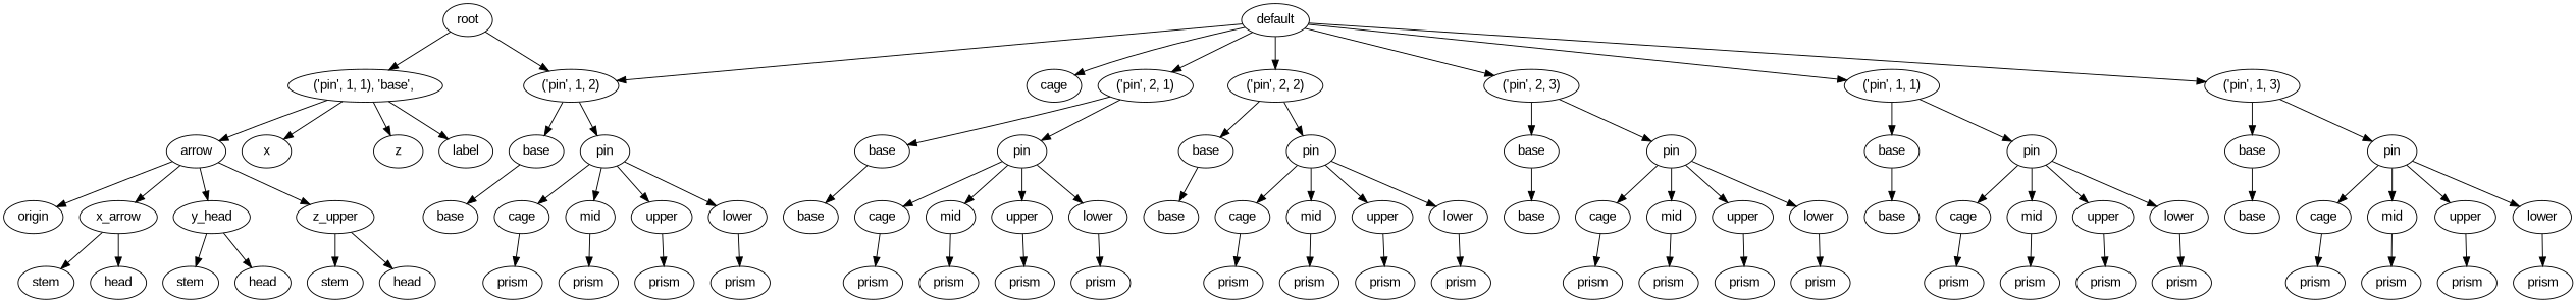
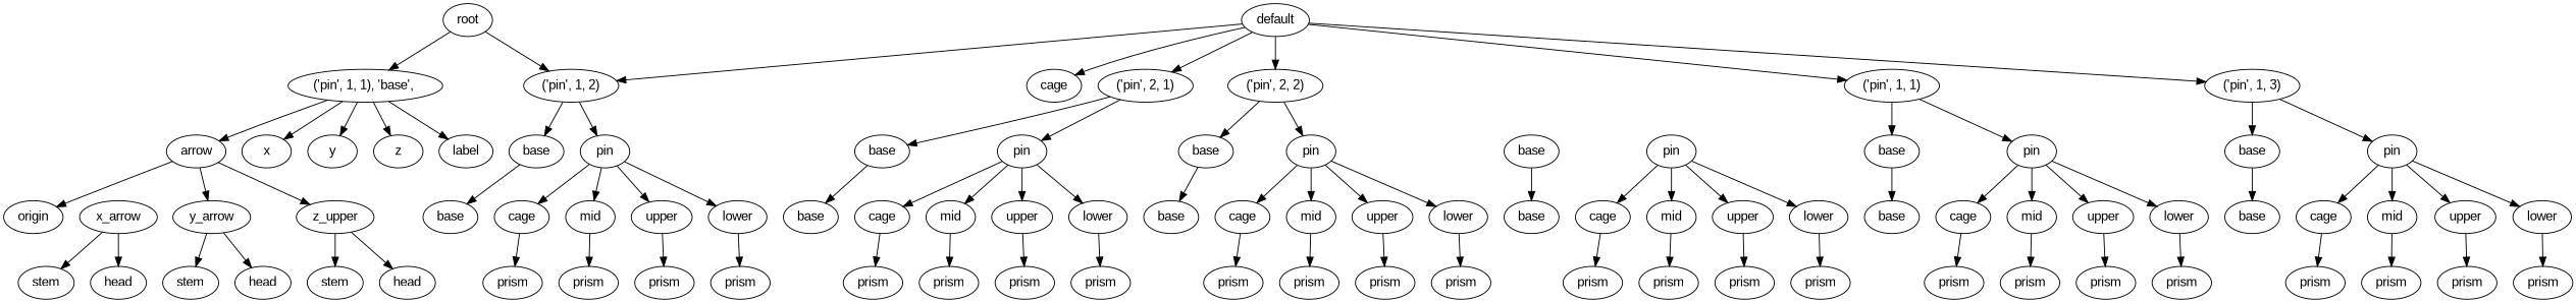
  digraph {
    fontname="Liberation Sans"
    node [fontname="Liberation Sans"]
    edge [fontname="Liberation Sans"]
    n1 [label=root]
    n2 [label="\('pin',\ 1,\ 1\),\ 'base',\ "]
    n3 [label="\('pin',\ 1,\ 2\)"]
    n4 [label=default]
    n5 [label=cage]
    n6 [label="\('pin',\ 2,\ 1\)"]
    n7 [label="\('pin',\ 2,\ 2\)"]
-   n8 [label="\('pin',\ 2,\ 3\)"]
    n9 [label="\('pin',\ 1,\ 1\)"]
    n10 [label="\('pin',\ 1,\ 3\)"]
    n11 [label=arrow]
    n12 [label=x]
+   n13 [label=y]
    n14 [label=z]
    n15 [label=label]
    n16 [label=base]
    n17 [label=pin]
    n18 [label=base]
    n19 [label=pin]
    n20 [label=base]
    n21 [label=pin]
    n22 [label=base]
    n23 [label=pin]
    n24 [label=base]
    n25 [label=pin]
    n26 [label=base]
    n27 [label=pin]
    n28 [label=base]
    n29 [label=cage]
    n30 [label=mid]
    n31 [label=upper]
    n32 [label=lower]
    n33 [label=prism]
    n34 [label=prism]
    n35 [label=prism]
    n36 [label=prism]
    n37 [label=base]
    n38 [label=cage]
    n39 [label=mid]
    n40 [label=upper]
    n41 [label=lower]
    n42 [label=prism]
    n43 [label=prism]
    n44 [label=prism]
    n45 [label=prism]
    n46 [label=base]
    n47 [label=cage]
    n48 [label=mid]
    n49 [label=upper]
    n50 [label=lower]
    n51 [label=prism]
    n52 [label=prism]
    n53 [label=prism]
    n54 [label=prism]
    n55 [label=base]
    n56 [label=cage]
    n57 [label=mid]
    n58 [label=upper]
    n59 [label=lower]
    n60 [label=prism]
    n61 [label=prism]
    n62 [label=prism]
    n63 [label=prism]
    n64 [label=base]
    n65 [label=cage]
    n66 [label=mid]
    n67 [label=upper]
    n68 [label=lower]
    n69 [label=prism]
    n70 [label=prism]
    n71 [label=prism]
    n72 [label=prism]
    n73 [label=base]
    n74 [label=cage]
    n75 [label=mid]
    n76 [label=upper]
    n77 [label=lower]
    n78 [label=prism]
    n79 [label=prism]
    n80 [label=prism]
    n81 [label=prism]
    n82 [label=origin]
    n83 [label=x_arrow]
-   n84 [label=y_head]
+   n84 [label=y_arrow]
    n85 [label=z_upper]
    n86 [label=stem]
    n87 [label=head]
    n88 [label=stem]
    n89 [label=head]
    n90 [label=stem]
    n91 [label=head]
    n1 -> n2
    n1 -> n3
    n2 -> n11
    n2 -> n12
+   n2 -> n13
    n2 -> n14
    n2 -> n15
    n3 -> n24
    n3 -> n25
    n4 -> n3
    n4 -> n5
    n4 -> n6
    n4 -> n7
-   n4 -> n8
    n4 -> n9
    n4 -> n10
    n6 -> n16
    n6 -> n17
    n7 -> n18
    n7 -> n19
-   n8 -> n20
-   n8 -> n21
    n9 -> n22
    n9 -> n23
    n10 -> n26
    n10 -> n27
    n11 -> n82
-   n11 -> n83
    n11 -> n84
    n11 -> n85
    n16 -> n28
    n17 -> n29
    n17 -> n30
    n17 -> n31
    n17 -> n32
    n18 -> n37
    n19 -> n38
    n19 -> n39
    n19 -> n40
    n19 -> n41
    n20 -> n46
    n21 -> n47
    n21 -> n48
    n21 -> n49
    n21 -> n50
    n22 -> n55
    n23 -> n56
    n23 -> n57
    n23 -> n58
    n23 -> n59
    n24 -> n64
    n25 -> n65
    n25 -> n66
    n25 -> n67
    n25 -> n68
    n26 -> n73
    n27 -> n74
    n27 -> n75
    n27 -> n76
    n27 -> n77
    n29 -> n33
    n30 -> n34
    n31 -> n35
    n32 -> n36
    n38 -> n42
    n39 -> n43
    n40 -> n44
    n41 -> n45
    n47 -> n51
    n48 -> n52
    n49 -> n53
    n50 -> n54
    n56 -> n60
    n57 -> n61
    n58 -> n62
    n59 -> n63
    n65 -> n69
    n66 -> n70
    n67 -> n71
    n68 -> n72
    n74 -> n78
    n75 -> n79
    n76 -> n80
    n77 -> n81
    n83 -> n86
    n83 -> n87
    n84 -> n88
    n84 -> n89
    n85 -> n90
    n85 -> n91
  }
